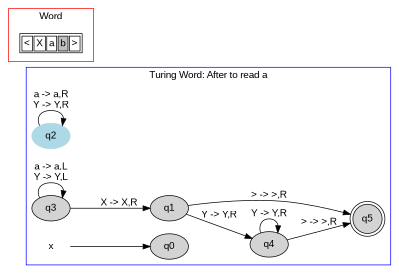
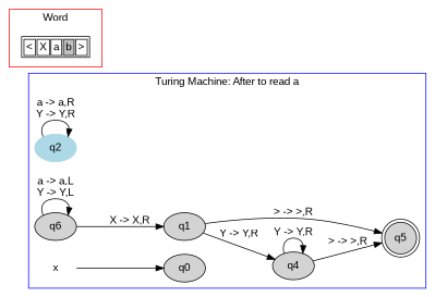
  digraph {
    fontname="Liberation Sans"
    rankdir=LR
    node [fontname="Liberation Sans" style=filled]
    edge [fontname="Liberation Sans"]
    q0
    q1
    q2 [color=lightblue]
    q4
    q5 [shape=doublecircle]
-   q3
+   q3 [label=q6]
    x [color=white]
    n8 [label=<<TABLE> <TR> <TD><FONT>&lt;</FONT></TD> <TD><FONT>X</FONT></TD> <TD><FONT>a</FONT></TD> <TD BGCOLOR="gray"><FONT>b</FONT></TD> <TD><FONT>&gt;</FONT></TD> </TR> </TABLE>> shape=plaintext style=""]
    subgraph cluster_1 {
      color=blue
-     label="Turing Word: After to read a"
+     label="Turing Machine: After to read a"
      q0
      q1
      q2
      q4
      q5
      q3
      x
    }
    subgraph cluster_2 {
      color=red
      label=Word
      n8
    }
    q1 -> q4 [label="Y -> Y,R"]
    q1 -> q5 [label="> -> >,R"]
    q2 -> q2 [label="a -> a,R\nY -> Y,R"]
    q4 -> q4 [label="Y -> Y,R"]
    q4 -> q5 [label="> -> >,R"]
    q3 -> q1 [label="X -> X,R"]
    q3 -> q3 [label="a -> a,L\nY -> Y,L"]
    x -> q0
  }
